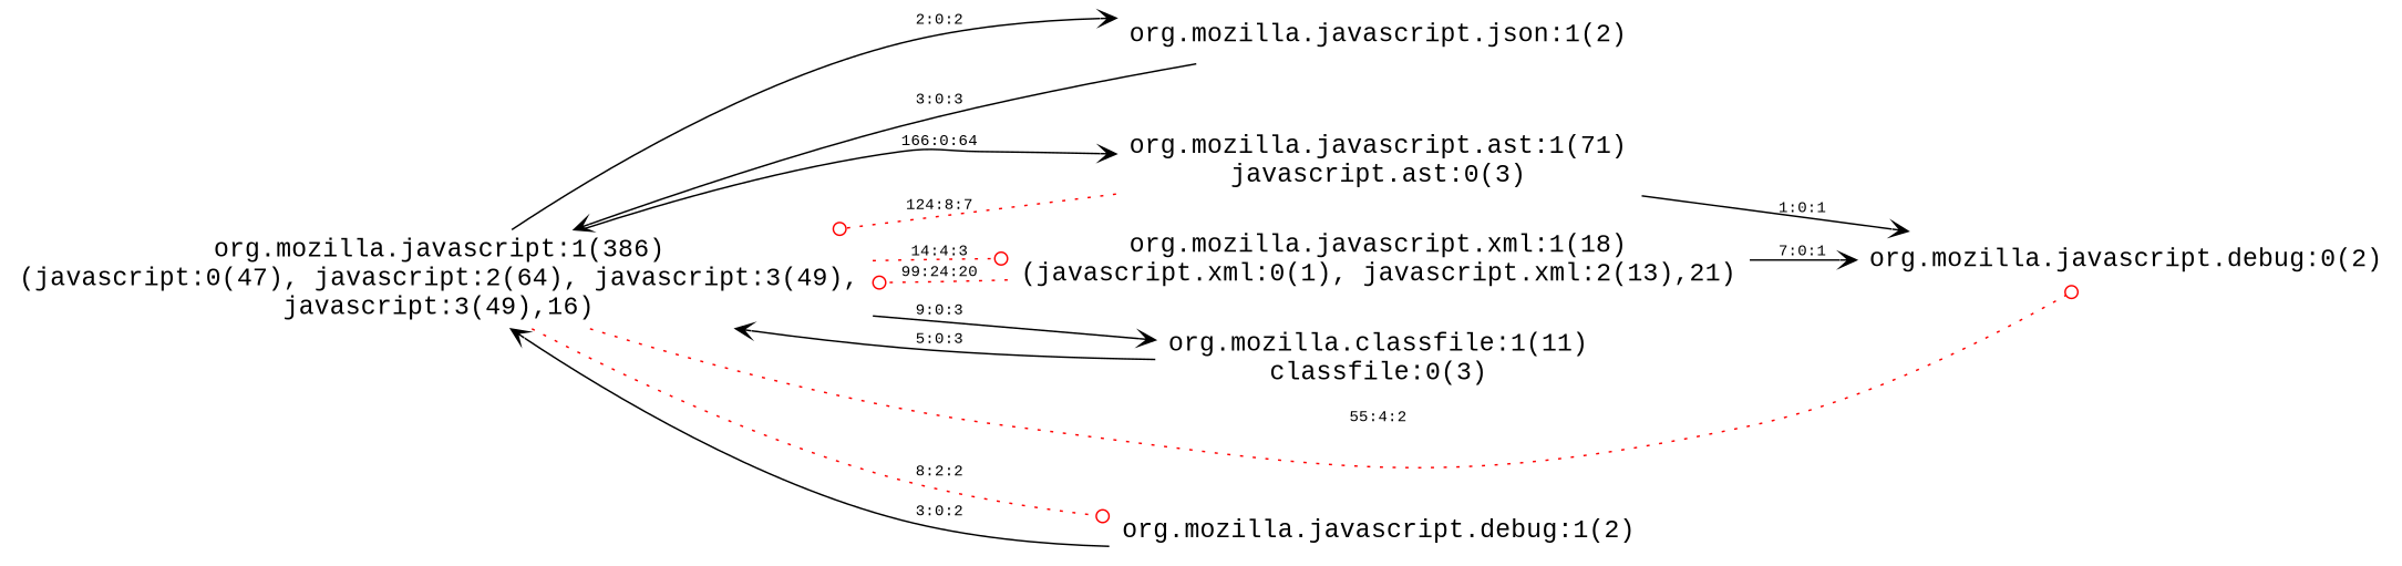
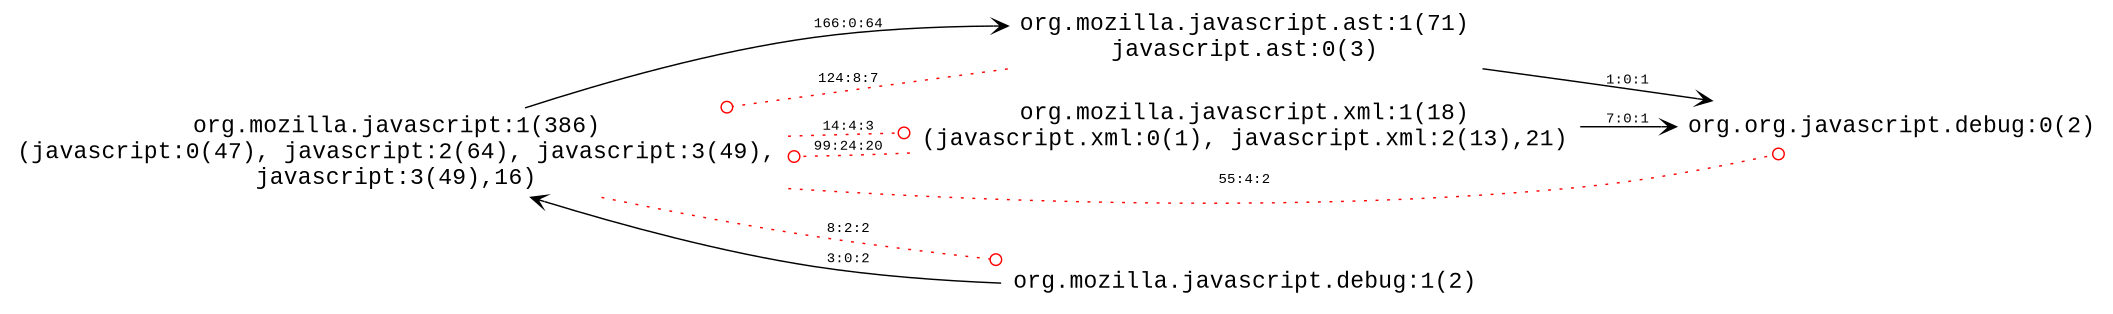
  digraph {
    fontname="Liberation Mono"
    rankdir=LR
    node [fontname="Liberation Mono" fontsize=16 shape=plaintext]
    edge [arrowhead=vee color=black fontname="Liberation Mono" fontsize=10]
    n1 [label="org.mozilla.javascript:1(386)\n(javascript:0(47), javascript:2(64), javascript:3(49),\njavascript:3(49),16)"]
-   n2 [label="org.mozilla.javascript.json:1(2)"]
    n3 [label="org.mozilla.javascript.ast:1(71)\njavascript.ast:0(3)"]
    n4 [label="org.mozilla.javascript.xml:1(18)\n(javascript.xml:0(1), javascript.xml:2(13),21)"]
-   n5 [label="org.mozilla.classfile:1(11)\nclassfile:0(3)"]
-   n6 [label="org.mozilla.javascript.debug:0(2)"]
+   n6 [label="org.org.javascript.debug:0(2)"]
    n7 [label="org.mozilla.javascript.debug:1(2)"]
-   n1 -> n2 [label="2:0:2"]
    n1 -> n3 [label="166:0:64"]
    n1 -> n4 [arrowhead=odot color=red label="14:4:3" style=dotted]
-   n1 -> n5 [label="9:0:3"]
    n1 -> n6 [arrowhead=odot color=red label="55:4:2" style=dotted]
    n1 -> n7 [arrowhead=odot color=red label="8:2:2" style=dotted]
-   n2 -> n1 [label="3:0:3"]
    n3 -> n1 [arrowhead=odot color=red label="124:8:7" style=dotted]
    n3 -> n6 [label="1:0:1"]
    n4 -> n1 [arrowhead=odot color=red label="99:24:20" style=dotted]
    n4 -> n6 [label="7:0:1"]
-   n5 -> n1 [label="5:0:3"]
    n7 -> n1 [label="3:0:2"]
  }
